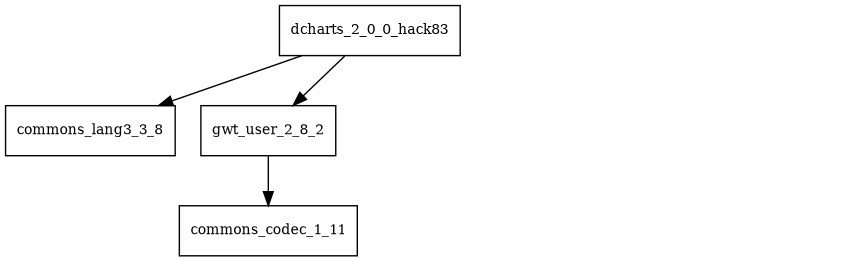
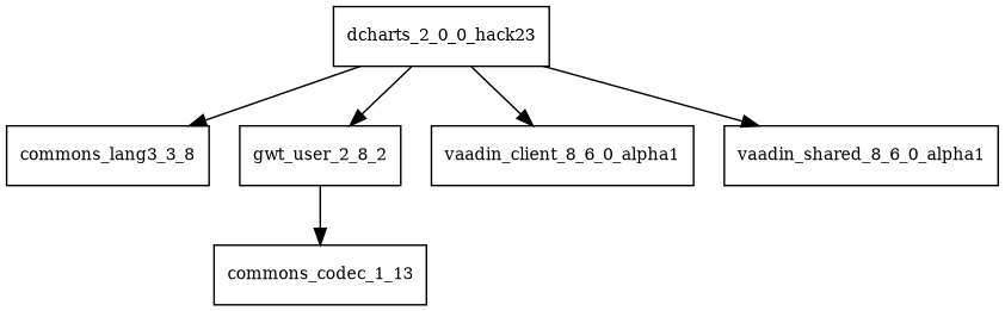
  digraph {
    node [fontsize=10.0 shape=box]
-   dcharts_2_0_0_hack23 [label=dcharts_2_0_0_hack83]
+   dcharts_2_0_0_hack23
    commons_lang3_3_8
    gwt_user_2_8_2
-   commons_codec_1_11
+   vaadin_client_8_6_0_alpha1
+   vaadin_shared_8_6_0_alpha1
+   commons_codec_1_11 [label=commons_codec_1_13]
    dcharts_2_0_0_hack23 -> commons_lang3_3_8
    dcharts_2_0_0_hack23 -> gwt_user_2_8_2
+   dcharts_2_0_0_hack23 -> vaadin_client_8_6_0_alpha1
+   dcharts_2_0_0_hack23 -> vaadin_shared_8_6_0_alpha1
    gwt_user_2_8_2 -> commons_codec_1_11
  }
